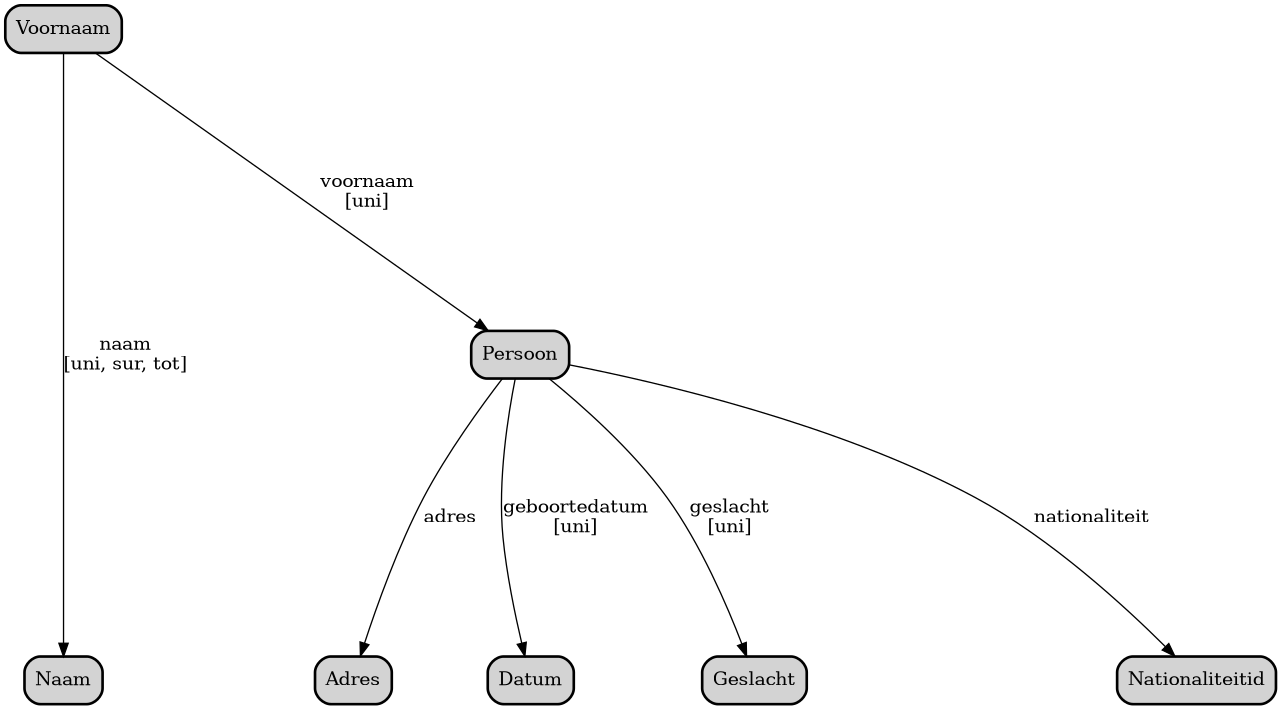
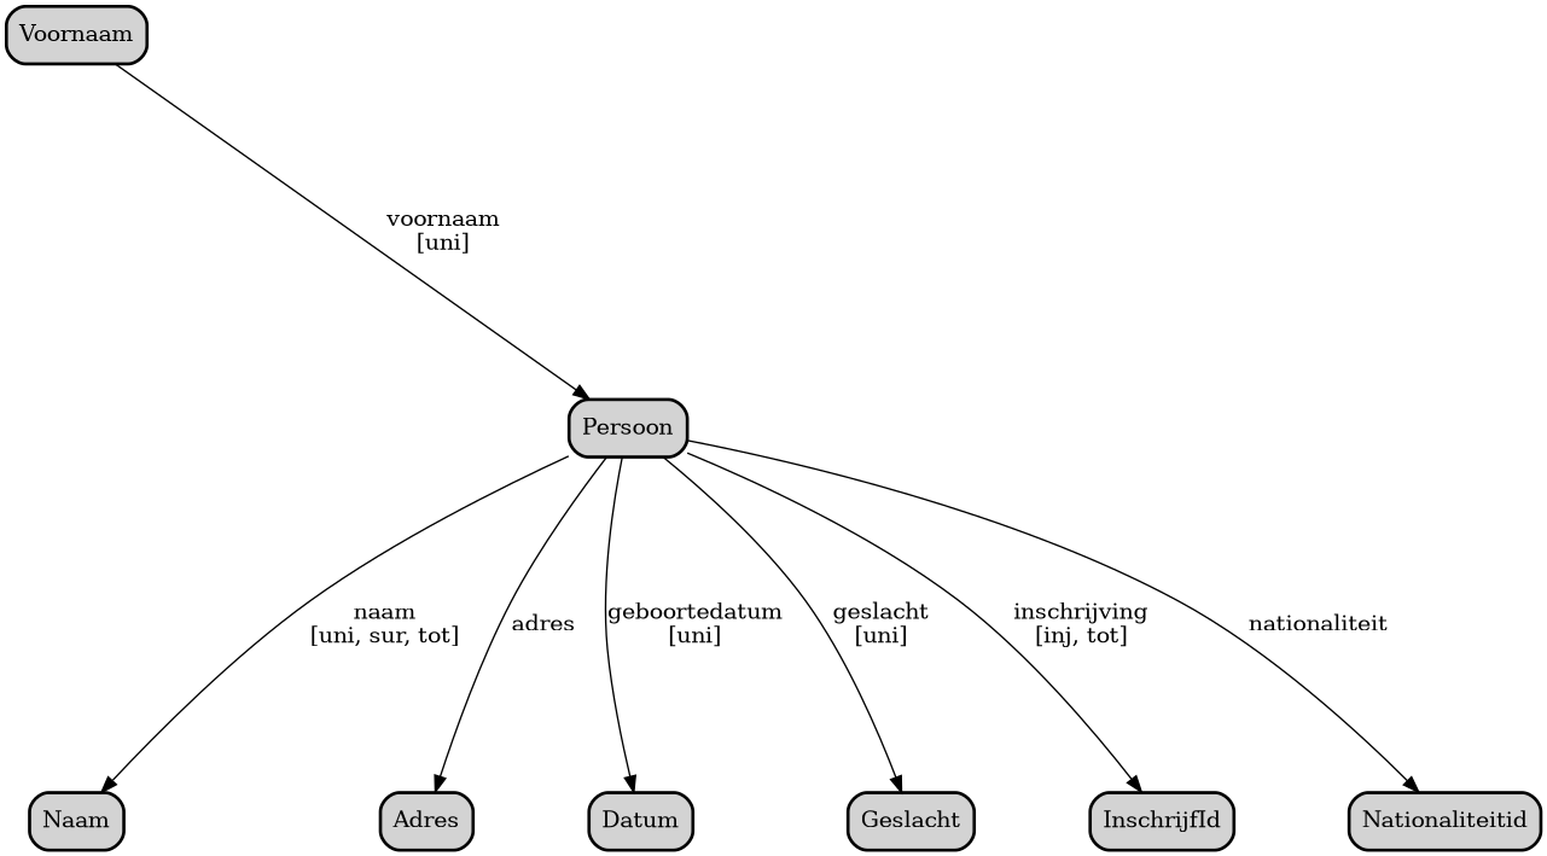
  digraph {
    bgcolor=white
    nodesep=1
    rank=same
    rankdir=TB
    ranksep=2.5
    remincross=true
    node [bgcolor=lightgray shape=box style="rounded,filled,bold"]
    edge [color=black]
    n1 [label=Adres]
    n2 [label=Datum]
    n3 [label=Geslacht]
+   n4 [label=InschrijfId]
    n5 [label=Naam]
    n6 [label=Nationaliteitid]
    n7 [label=Persoon]
    n8 [label=Voornaam]
    n7 -> n1 [label=adres]
    n7 -> n2 [label="geboortedatum\n[uni]"]
    n7 -> n3 [label="geslacht\n[uni]"]
-   n8 -> n5 [label="naam\n[uni, sur, tot]"]
+   n7 -> n4 [label="inschrijving\n[inj, tot]"]
+   n7 -> n5 [label="naam\n[uni, sur, tot]"]
    n7 -> n6 [label=nationaliteit]
    n8 -> n7 [label="voornaam\n[uni]"]
  }
